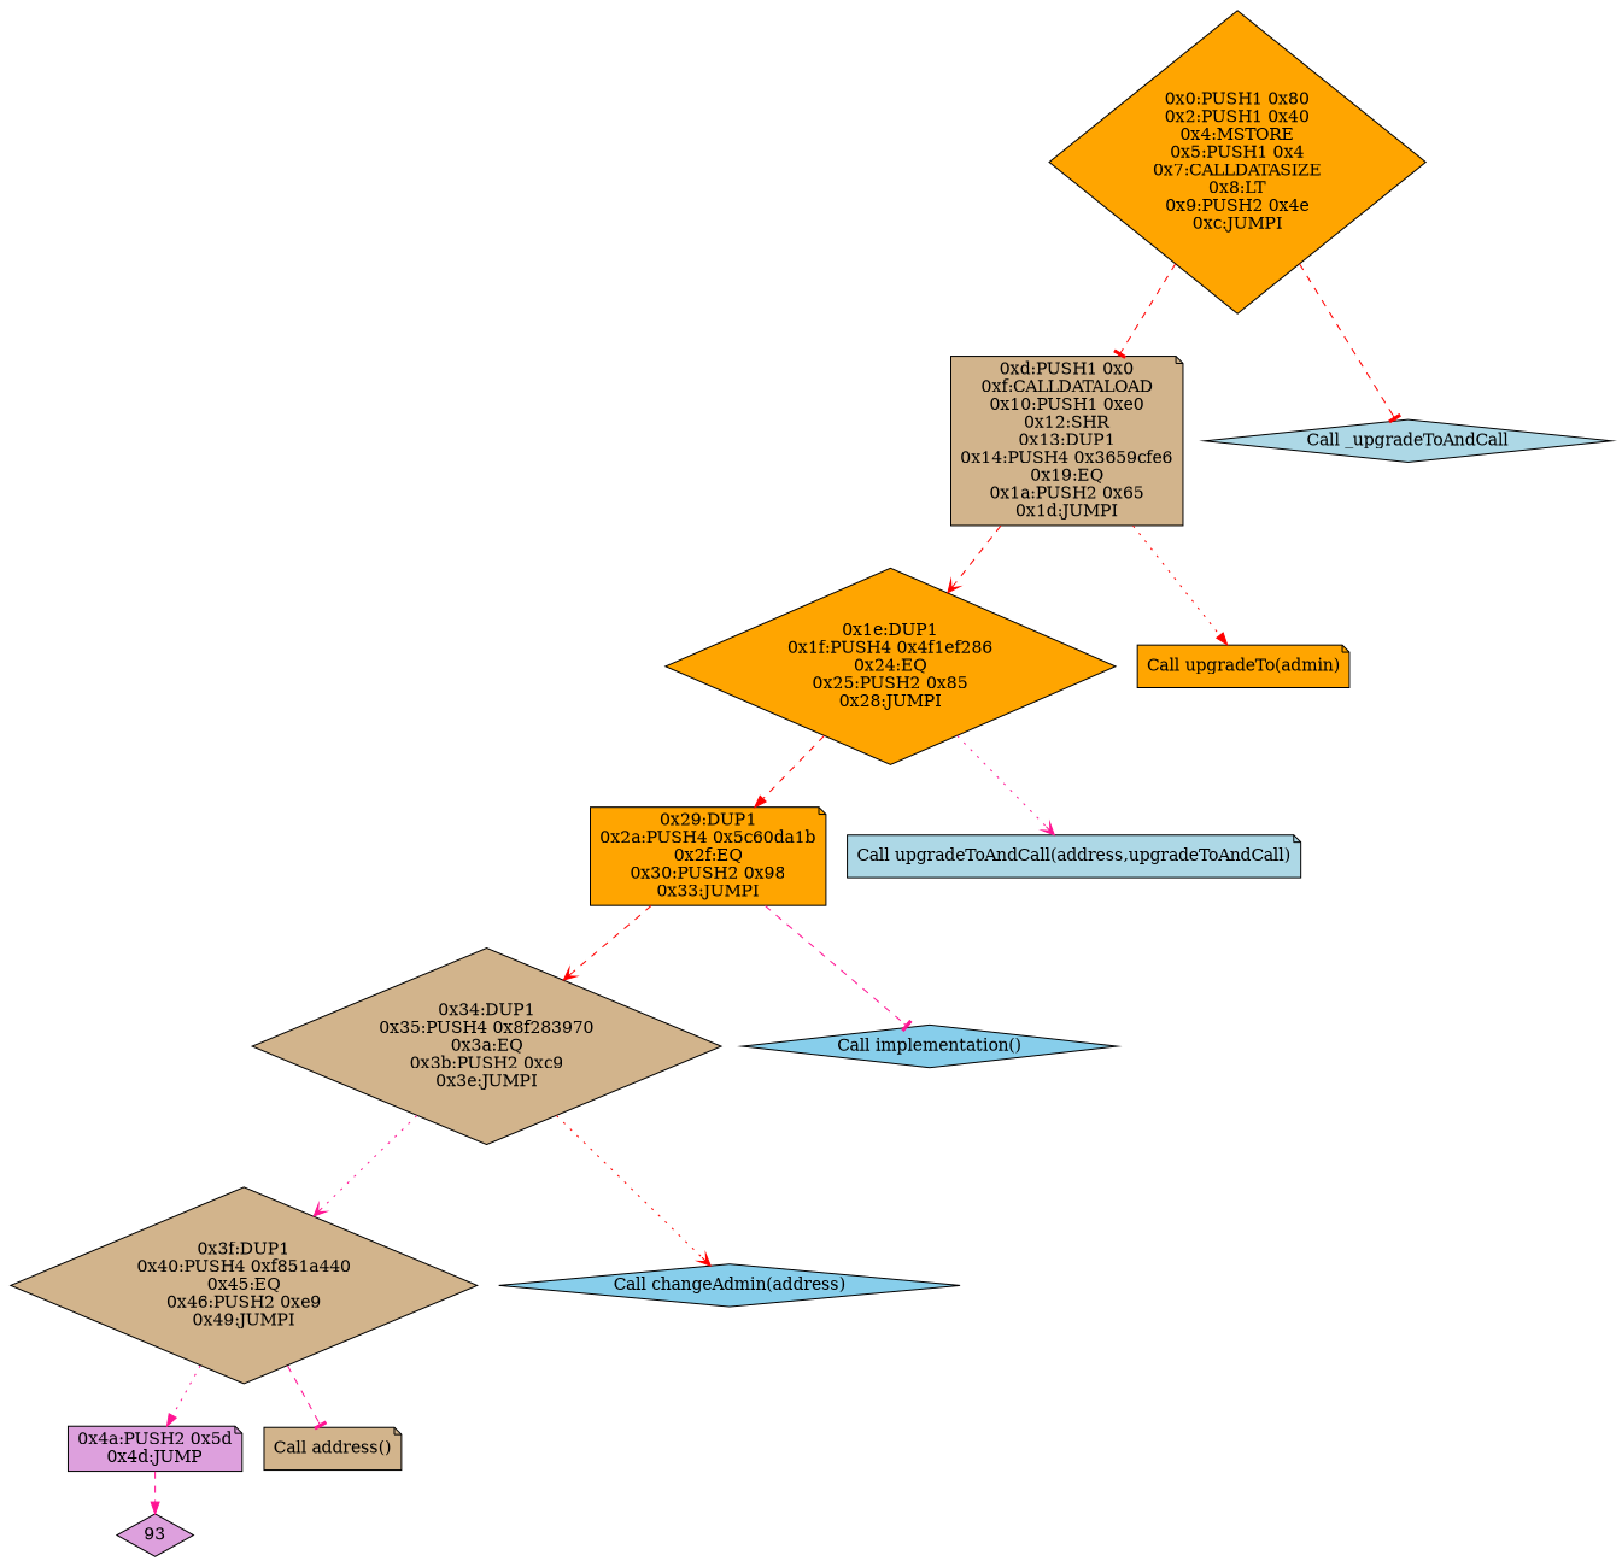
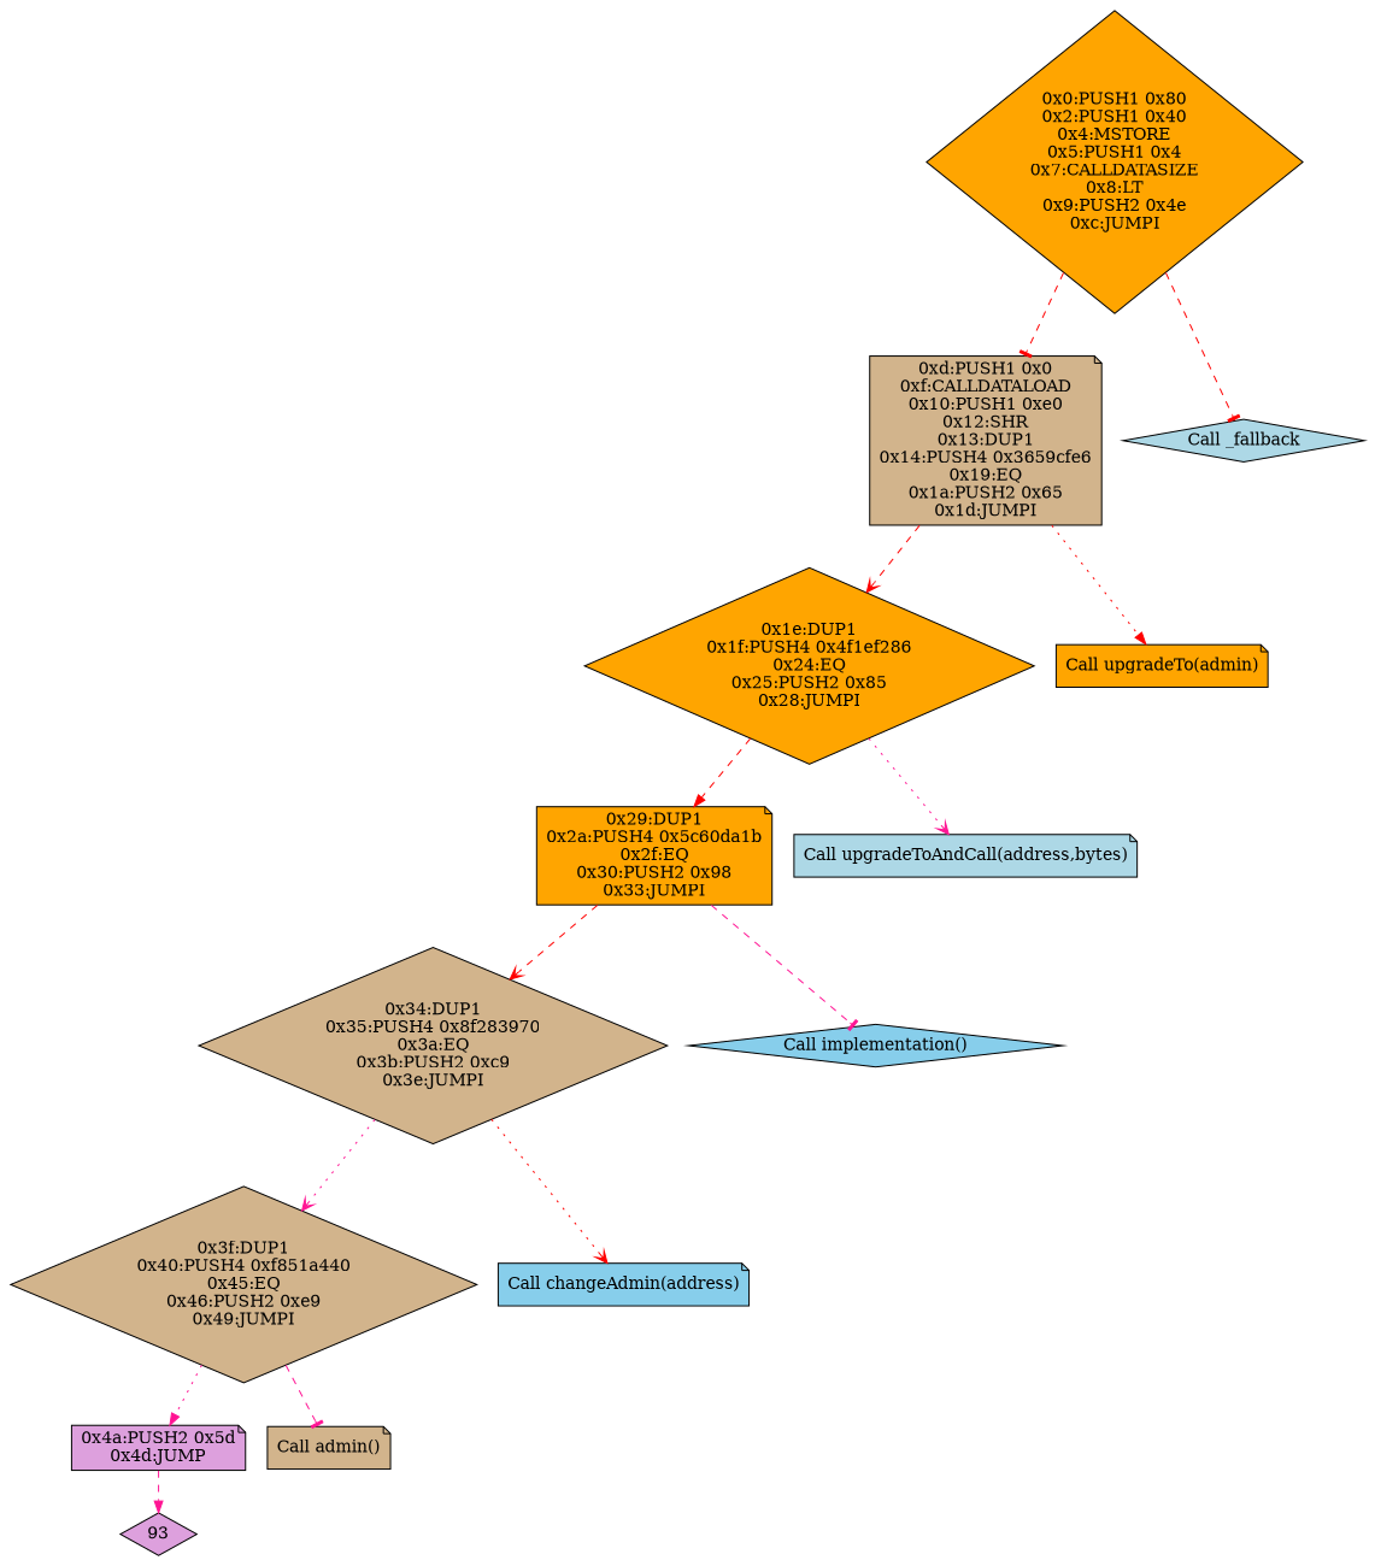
  digraph {
    node [fillcolor=orange shape=diamond style=filled]
    edge [arrowhead=vee color=red style=dashed]
    n1 [label="0x0:PUSH1 0x80\n0x2:PUSH1 0x40\n0x4:MSTORE\n0x5:PUSH1 0x4\n0x7:CALLDATASIZE\n0x8:LT\n0x9:PUSH2 0x4e\n0xc:JUMPI"]
    n2 [fillcolor=tan label="0xd:PUSH1 0x0\n0xf:CALLDATALOAD\n0x10:PUSH1 0xe0\n0x12:SHR\n0x13:DUP1\n0x14:PUSH4 0x3659cfe6\n0x19:EQ\n0x1a:PUSH2 0x65\n0x1d:JUMPI" shape=note]
-   n3 [fillcolor=lightblue label="Call _upgradeToAndCall"]
+   n3 [fillcolor=lightblue label="Call _fallback"]
    n4 [label="0x1e:DUP1\n0x1f:PUSH4 0x4f1ef286\n0x24:EQ\n0x25:PUSH2 0x85\n0x28:JUMPI"]
    n5 [label="Call upgradeTo(admin)" shape=note]
    n6 [label="0x29:DUP1\n0x2a:PUSH4 0x5c60da1b\n0x2f:EQ\n0x30:PUSH2 0x98\n0x33:JUMPI" shape=note]
-   n7 [fillcolor=lightblue label="Call upgradeToAndCall(address,upgradeToAndCall)" shape=note]
+   n7 [fillcolor=lightblue label="Call upgradeToAndCall(address,bytes)" shape=note]
    n8 [fillcolor=tan label="0x34:DUP1\n0x35:PUSH4 0x8f283970\n0x3a:EQ\n0x3b:PUSH2 0xc9\n0x3e:JUMPI"]
    n9 [fillcolor=skyblue label="Call implementation()"]
    n10 [fillcolor=tan label="0x3f:DUP1\n0x40:PUSH4 0xf851a440\n0x45:EQ\n0x46:PUSH2 0xe9\n0x49:JUMPI"]
-   n11 [fillcolor=skyblue label="Call changeAdmin(address)"]
+   n11 [fillcolor=skyblue label="Call changeAdmin(address)" shape=note]
    n12 [fillcolor=plum label="0x4a:PUSH2 0x5d\n0x4d:JUMP" shape=note]
-   n13 [fillcolor=tan label="Call address()" shape=note]
+   n13 [fillcolor=tan label="Call admin()" shape=note]
    93 [fillcolor=plum]
    n1 -> n2 [arrowhead=tee]
    n1 -> n3 [arrowhead=tee]
    n2 -> n4
    n2 -> n5 [arrowhead=normal style=dotted]
    n4 -> n6 [arrowhead=normal]
    n4 -> n7 [color=deeppink style=dotted]
    n6 -> n8
    n6 -> n9 [arrowhead=tee color=deeppink]
    n8 -> n10 [color=deeppink style=dotted]
    n8 -> n11 [style=dotted]
    n10 -> n12 [arrowhead=normal color=deeppink style=dotted]
    n10 -> n13 [arrowhead=tee color=deeppink]
    n12 -> 93 [arrowhead=normal color=deeppink]
  }
